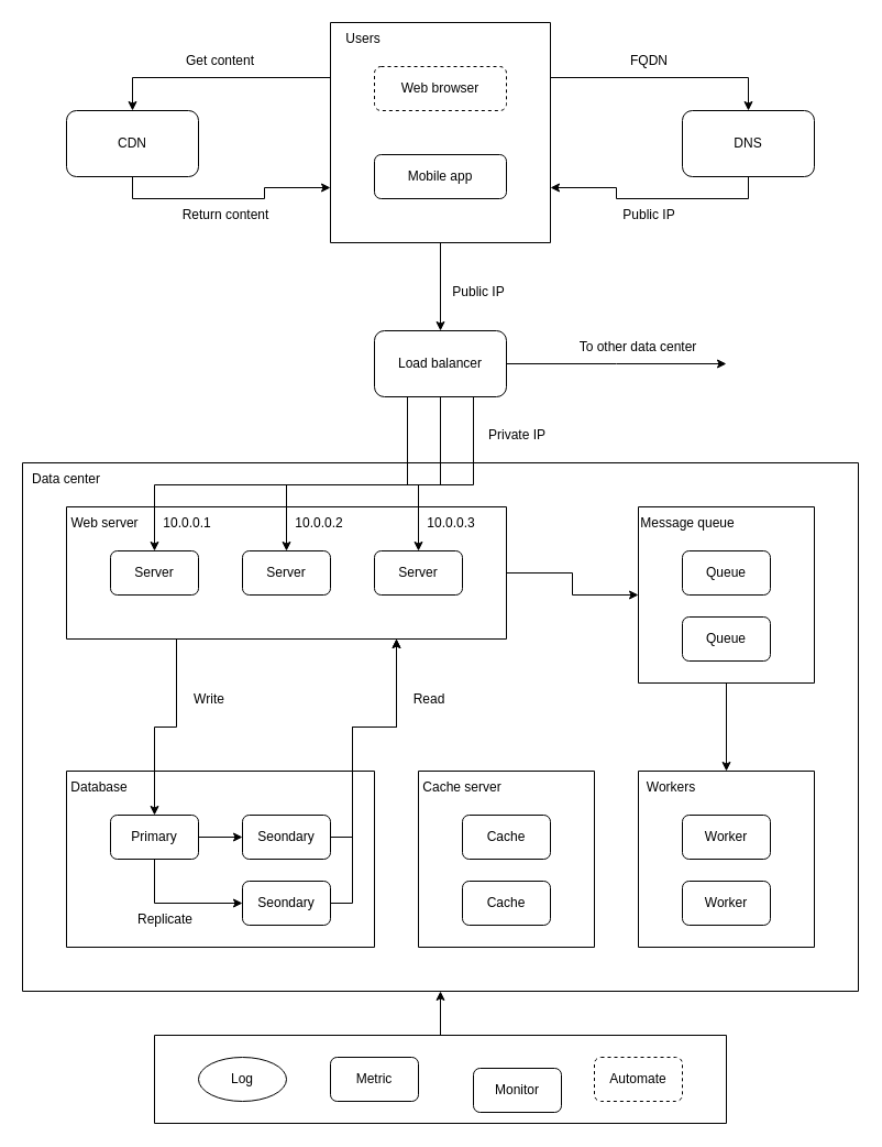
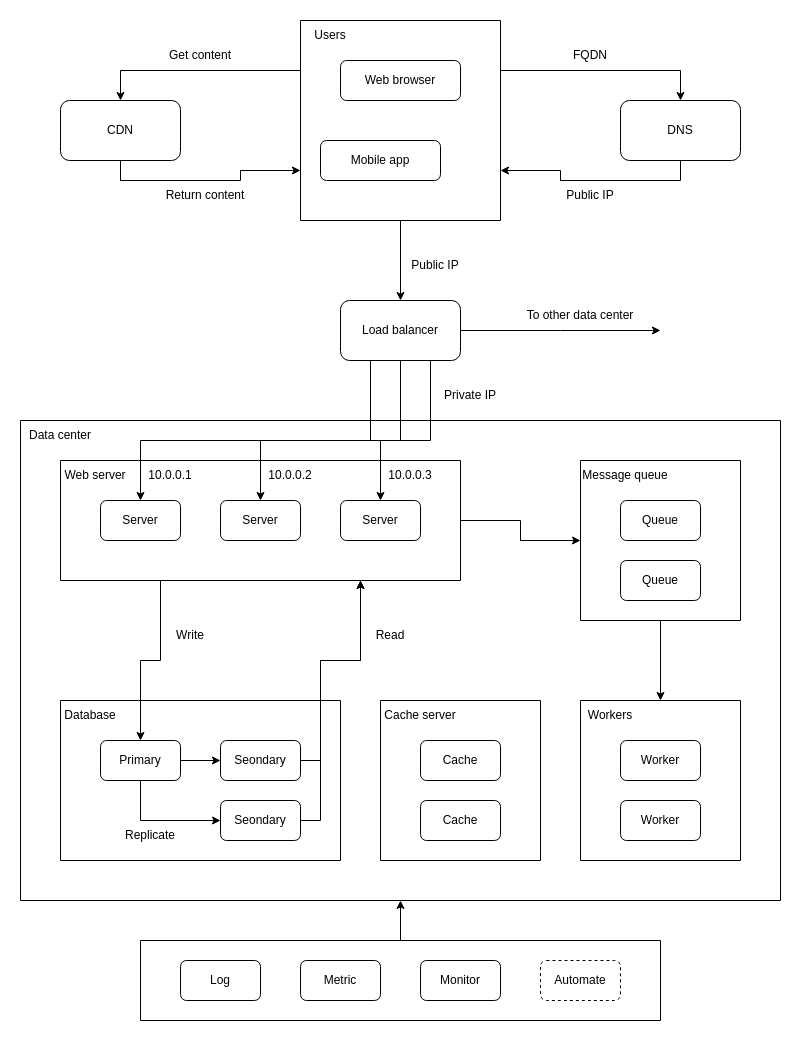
  <mxCell id="0" />
  <mxCell id="1" parent="0" />
  <mxCell id="2" style="edgeStyle=orthogonalEdgeStyle;rounded=0;orthogonalLoop=1;jettySize=auto;html=1;exitX=0.5;exitY=1;exitDx=0;exitDy=0;entryX=0.5;entryY=0;entryDx=0;entryDy=0;" edge="1" parent="1" source="5" target="15"><mxGeometry relative="1" as="geometry" /></mxCell>
  <mxCell id="3" style="edgeStyle=orthogonalEdgeStyle;rounded=0;orthogonalLoop=1;jettySize=auto;html=1;exitX=0;exitY=0.25;exitDx=0;exitDy=0;entryX=0.5;entryY=0;entryDx=0;entryDy=0;" edge="1" parent="1" source="5" target="54"><mxGeometry relative="1" as="geometry" /></mxCell>
  <mxCell id="4" style="edgeStyle=orthogonalEdgeStyle;rounded=0;orthogonalLoop=1;jettySize=auto;html=1;exitX=1;exitY=0.25;exitDx=0;exitDy=0;entryX=0.5;entryY=0;entryDx=0;entryDy=0;" edge="1" parent="1" source="5" target="10"><mxGeometry relative="1" as="geometry" /></mxCell>
  <mxCell id="5" value="" style="swimlane;startSize=0;" parent="1" vertex="1"><mxGeometry x="300" y="20" width="200" height="200" as="geometry" /></mxCell>
- <mxCell id="6" value="Web browser" style="rounded=1;whiteSpace=wrap;html=1;dashed=1;" parent="5" vertex="1"><mxGeometry x="40" y="40" width="120" height="40" as="geometry" /></mxCell>
- <mxCell id="7" value="Mobile app" style="rounded=1;whiteSpace=wrap;html=1;" parent="5" vertex="1"><mxGeometry x="40" y="120" width="120" height="40" as="geometry" /></mxCell>
+ <mxCell id="6" value="Web browser" style="rounded=1;whiteSpace=wrap;html=1;" parent="5" vertex="1"><mxGeometry x="40" y="40" width="120" height="40" as="geometry" /></mxCell>
+ <mxCell id="7" value="Mobile app" style="rounded=1;whiteSpace=wrap;html=1;" parent="5" vertex="1"><mxGeometry x="20" y="120" width="120" height="40" as="geometry" /></mxCell>
  <mxCell id="8" value="Users" style="text;html=1;strokeColor=none;fillColor=none;align=center;verticalAlign=middle;whiteSpace=wrap;rounded=0;" parent="5" vertex="1"><mxGeometry width="60" height="30" as="geometry" /></mxCell>
  <mxCell id="9" style="edgeStyle=orthogonalEdgeStyle;rounded=0;orthogonalLoop=1;jettySize=auto;html=1;exitX=0.5;exitY=1;exitDx=0;exitDy=0;entryX=1;entryY=0.75;entryDx=0;entryDy=0;" edge="1" parent="1" source="10" target="5"><mxGeometry relative="1" as="geometry" /></mxCell>
  <mxCell id="10" value="DNS" style="rounded=1;whiteSpace=wrap;html=1;" parent="1" vertex="1"><mxGeometry x="620" y="100" width="120" height="60" as="geometry" /></mxCell>
  <mxCell id="11" style="edgeStyle=orthogonalEdgeStyle;rounded=0;orthogonalLoop=1;jettySize=auto;html=1;exitX=1;exitY=0.5;exitDx=0;exitDy=0;" edge="1" parent="1" source="15"><mxGeometry relative="1" as="geometry"><mxPoint x="660" y="330" as="targetPoint" /></mxGeometry></mxCell>
  <mxCell id="12" style="edgeStyle=orthogonalEdgeStyle;rounded=0;orthogonalLoop=1;jettySize=auto;html=1;exitX=0.25;exitY=1;exitDx=0;exitDy=0;entryX=0.5;entryY=0;entryDx=0;entryDy=0;" edge="1" parent="1" source="15" target="29"><mxGeometry relative="1" as="geometry"><Array as="points"><mxPoint x="370" y="440" /><mxPoint x="140" y="440" /></Array></mxGeometry></mxCell>
  <mxCell id="13" style="edgeStyle=orthogonalEdgeStyle;rounded=0;orthogonalLoop=1;jettySize=auto;html=1;exitX=0.5;exitY=1;exitDx=0;exitDy=0;entryX=0.5;entryY=0;entryDx=0;entryDy=0;" edge="1" parent="1" source="15" target="28"><mxGeometry relative="1" as="geometry"><Array as="points"><mxPoint x="400" y="440" /><mxPoint x="260" y="440" /></Array></mxGeometry></mxCell>
  <mxCell id="14" style="edgeStyle=orthogonalEdgeStyle;rounded=0;orthogonalLoop=1;jettySize=auto;html=1;exitX=0.75;exitY=1;exitDx=0;exitDy=0;" edge="1" parent="1" source="15" target="30"><mxGeometry relative="1" as="geometry"><Array as="points"><mxPoint x="430" y="440" /><mxPoint x="380" y="440" /></Array></mxGeometry></mxCell>
  <mxCell id="15" value="Load balancer" style="rounded=1;whiteSpace=wrap;html=1;" parent="1" vertex="1"><mxGeometry x="340" y="300" width="120" height="60" as="geometry" /></mxCell>
  <mxCell id="16" value="" style="swimlane;startSize=0;" vertex="1" parent="1"><mxGeometry x="20" y="420" width="760" height="480" as="geometry" /></mxCell>
  <mxCell id="17" value="" style="swimlane;startSize=0;" vertex="1" parent="16"><mxGeometry x="40" y="280" width="280" height="160" as="geometry" /></mxCell>
  <mxCell id="18" style="edgeStyle=orthogonalEdgeStyle;rounded=0;orthogonalLoop=1;jettySize=auto;html=1;exitX=1;exitY=0.5;exitDx=0;exitDy=0;entryX=0;entryY=0.5;entryDx=0;entryDy=0;" edge="1" parent="17" source="20" target="21"><mxGeometry relative="1" as="geometry" /></mxCell>
  <mxCell id="19" style="edgeStyle=orthogonalEdgeStyle;rounded=0;orthogonalLoop=1;jettySize=auto;html=1;exitX=0.5;exitY=1;exitDx=0;exitDy=0;entryX=0;entryY=0.5;entryDx=0;entryDy=0;" edge="1" parent="17" source="20" target="23"><mxGeometry relative="1" as="geometry" /></mxCell>
  <mxCell id="20" value="Primary" style="rounded=1;whiteSpace=wrap;html=1;" vertex="1" parent="17"><mxGeometry x="40" y="40" width="80" height="40" as="geometry" /></mxCell>
  <mxCell id="21" value="Seondary" style="rounded=1;whiteSpace=wrap;html=1;" vertex="1" parent="17"><mxGeometry x="160" y="40" width="80" height="40" as="geometry" /></mxCell>
  <mxCell id="22" value="Database" style="text;html=1;strokeColor=none;fillColor=none;align=center;verticalAlign=middle;whiteSpace=wrap;rounded=0;" vertex="1" parent="17"><mxGeometry width="60" height="30" as="geometry" /></mxCell>
  <mxCell id="23" value="Seondary" style="rounded=1;whiteSpace=wrap;html=1;" vertex="1" parent="17"><mxGeometry x="160" y="100" width="80" height="40" as="geometry" /></mxCell>
  <mxCell id="24" value="Replicate" style="text;html=1;strokeColor=none;fillColor=none;align=center;verticalAlign=middle;whiteSpace=wrap;rounded=0;" vertex="1" parent="17"><mxGeometry x="60" y="120" width="60" height="30" as="geometry" /></mxCell>
  <mxCell id="25" style="edgeStyle=orthogonalEdgeStyle;rounded=0;orthogonalLoop=1;jettySize=auto;html=1;exitX=1;exitY=0.5;exitDx=0;exitDy=0;entryX=0;entryY=0.5;entryDx=0;entryDy=0;" edge="1" parent="16" source="27" target="36"><mxGeometry relative="1" as="geometry" /></mxCell>
  <mxCell id="26" style="edgeStyle=orthogonalEdgeStyle;rounded=0;orthogonalLoop=1;jettySize=auto;html=1;exitX=0.25;exitY=1;exitDx=0;exitDy=0;entryX=0.5;entryY=0;entryDx=0;entryDy=0;" edge="1" parent="16" source="27" target="20"><mxGeometry relative="1" as="geometry" /></mxCell>
  <mxCell id="27" value="" style="swimlane;startSize=0;" vertex="1" parent="16"><mxGeometry x="40" y="40" width="400" height="120" as="geometry" /></mxCell>
  <mxCell id="28" value="Server" style="rounded=1;whiteSpace=wrap;html=1;" vertex="1" parent="27"><mxGeometry x="160" y="40" width="80" height="40" as="geometry" /></mxCell>
  <mxCell id="29" value="Server" style="rounded=1;whiteSpace=wrap;html=1;" parent="27" vertex="1"><mxGeometry x="40" y="40" width="80" height="40" as="geometry" /></mxCell>
  <mxCell id="30" value="Server" style="rounded=1;whiteSpace=wrap;html=1;" vertex="1" parent="27"><mxGeometry x="280" y="40" width="80" height="40" as="geometry" /></mxCell>
  <mxCell id="31" value="10.0.0.1" style="text;html=1;strokeColor=none;fillColor=none;align=center;verticalAlign=middle;whiteSpace=wrap;rounded=0;" vertex="1" parent="27"><mxGeometry x="80" width="60" height="30" as="geometry" /></mxCell>
  <mxCell id="32" value="10.0.0.2" style="text;html=1;strokeColor=none;fillColor=none;align=center;verticalAlign=middle;whiteSpace=wrap;rounded=0;" vertex="1" parent="27"><mxGeometry x="200" width="60" height="30" as="geometry" /></mxCell>
  <mxCell id="33" value="10.0.0.3" style="text;html=1;strokeColor=none;fillColor=none;align=center;verticalAlign=middle;whiteSpace=wrap;rounded=0;" vertex="1" parent="27"><mxGeometry x="320" width="60" height="30" as="geometry" /></mxCell>
  <mxCell id="34" value="Web server" style="text;html=1;strokeColor=none;fillColor=none;align=center;verticalAlign=middle;whiteSpace=wrap;rounded=0;" vertex="1" parent="16"><mxGeometry x="40" y="40" width="70" height="30" as="geometry" /></mxCell>
  <mxCell id="35" style="edgeStyle=orthogonalEdgeStyle;rounded=0;orthogonalLoop=1;jettySize=auto;html=1;exitX=0.5;exitY=1;exitDx=0;exitDy=0;entryX=0.5;entryY=0;entryDx=0;entryDy=0;" edge="1" parent="16" source="36" target="43"><mxGeometry relative="1" as="geometry" /></mxCell>
  <mxCell id="36" value="" style="swimlane;startSize=0;" vertex="1" parent="16"><mxGeometry x="560" y="40" width="160" height="160" as="geometry" /></mxCell>
  <mxCell id="37" value="Queue" style="rounded=1;whiteSpace=wrap;html=1;" vertex="1" parent="36"><mxGeometry x="40" y="40" width="80" height="40" as="geometry" /></mxCell>
  <mxCell id="38" value="Queue" style="rounded=1;whiteSpace=wrap;html=1;" vertex="1" parent="36"><mxGeometry x="40" y="100" width="80" height="40" as="geometry" /></mxCell>
  <mxCell id="39" value="" style="swimlane;startSize=0;" vertex="1" parent="16"><mxGeometry x="360" y="280" width="160" height="160" as="geometry" /></mxCell>
  <mxCell id="40" value="Cache" style="rounded=1;whiteSpace=wrap;html=1;" vertex="1" parent="39"><mxGeometry x="40" y="40" width="80" height="40" as="geometry" /></mxCell>
  <mxCell id="41" value="Cache" style="rounded=1;whiteSpace=wrap;html=1;" vertex="1" parent="39"><mxGeometry x="40" y="100" width="80" height="40" as="geometry" /></mxCell>
  <mxCell id="42" value="Cache server" style="text;html=1;strokeColor=none;fillColor=none;align=center;verticalAlign=middle;whiteSpace=wrap;rounded=0;" vertex="1" parent="39"><mxGeometry width="80" height="30" as="geometry" /></mxCell>
  <mxCell id="43" value="" style="swimlane;startSize=0;" vertex="1" parent="16"><mxGeometry x="560" y="280" width="160" height="160" as="geometry" /></mxCell>
  <mxCell id="44" value="Worker" style="rounded=1;whiteSpace=wrap;html=1;" vertex="1" parent="43"><mxGeometry x="40" y="40" width="80" height="40" as="geometry" /></mxCell>
  <mxCell id="45" value="Worker" style="rounded=1;whiteSpace=wrap;html=1;" vertex="1" parent="43"><mxGeometry x="40" y="100" width="80" height="40" as="geometry" /></mxCell>
  <mxCell id="46" value="Message queue" style="text;html=1;strokeColor=none;fillColor=none;align=center;verticalAlign=middle;whiteSpace=wrap;rounded=0;" vertex="1" parent="16"><mxGeometry x="560" y="40" width="90" height="30" as="geometry" /></mxCell>
  <mxCell id="47" value="Workers" style="text;html=1;strokeColor=none;fillColor=none;align=center;verticalAlign=middle;whiteSpace=wrap;rounded=0;" vertex="1" parent="16"><mxGeometry x="560" y="280" width="60" height="30" as="geometry" /></mxCell>
  <mxCell id="48" style="edgeStyle=orthogonalEdgeStyle;rounded=0;orthogonalLoop=1;jettySize=auto;html=1;exitX=1;exitY=0.5;exitDx=0;exitDy=0;entryX=0.75;entryY=1;entryDx=0;entryDy=0;" edge="1" parent="16" source="21" target="27"><mxGeometry relative="1" as="geometry" /></mxCell>
  <mxCell id="49" style="edgeStyle=orthogonalEdgeStyle;rounded=0;orthogonalLoop=1;jettySize=auto;html=1;exitX=1;exitY=0.5;exitDx=0;exitDy=0;entryX=0.75;entryY=1;entryDx=0;entryDy=0;" edge="1" parent="16" source="23" target="27"><mxGeometry relative="1" as="geometry"><Array as="points"><mxPoint x="300" y="400" /><mxPoint x="300" y="240" /><mxPoint x="340" y="240" /></Array></mxGeometry></mxCell>
  <mxCell id="50" value="Write" style="text;html=1;strokeColor=none;fillColor=none;align=center;verticalAlign=middle;whiteSpace=wrap;rounded=0;" vertex="1" parent="16"><mxGeometry x="140" y="200" width="60" height="30" as="geometry" /></mxCell>
  <mxCell id="51" value="Read" style="text;html=1;strokeColor=none;fillColor=none;align=center;verticalAlign=middle;whiteSpace=wrap;rounded=0;" vertex="1" parent="16"><mxGeometry x="340" y="200" width="60" height="30" as="geometry" /></mxCell>
  <mxCell id="52" value="Data center" style="text;html=1;strokeColor=none;fillColor=none;align=center;verticalAlign=middle;whiteSpace=wrap;rounded=0;" vertex="1" parent="1"><mxGeometry x="20" y="420" width="80" height="30" as="geometry" /></mxCell>
  <mxCell id="53" style="edgeStyle=orthogonalEdgeStyle;rounded=0;orthogonalLoop=1;jettySize=auto;html=1;exitX=0.5;exitY=1;exitDx=0;exitDy=0;entryX=0;entryY=0.75;entryDx=0;entryDy=0;" edge="1" parent="1" source="54" target="5"><mxGeometry relative="1" as="geometry" /></mxCell>
  <mxCell id="54" value="CDN" style="rounded=1;whiteSpace=wrap;html=1;" vertex="1" parent="1"><mxGeometry x="60" y="100" width="120" height="60" as="geometry" /></mxCell>
  <mxCell id="55" value="To other data center" style="text;html=1;strokeColor=none;fillColor=none;align=center;verticalAlign=middle;whiteSpace=wrap;rounded=0;" vertex="1" parent="1"><mxGeometry x="520" y="300" width="120" height="30" as="geometry" /></mxCell>
  <mxCell id="56" value="FQDN" style="text;html=1;strokeColor=none;fillColor=none;align=center;verticalAlign=middle;whiteSpace=wrap;rounded=0;" vertex="1" parent="1"><mxGeometry x="560" y="40" width="60" height="30" as="geometry" /></mxCell>
  <mxCell id="57" value="Public IP" style="text;html=1;strokeColor=none;fillColor=none;align=center;verticalAlign=middle;whiteSpace=wrap;rounded=0;" vertex="1" parent="1"><mxGeometry x="560" y="180" width="60" height="30" as="geometry" /></mxCell>
  <mxCell id="58" value="Public IP" style="text;html=1;strokeColor=none;fillColor=none;align=center;verticalAlign=middle;whiteSpace=wrap;rounded=0;" vertex="1" parent="1"><mxGeometry x="405" y="250" width="60" height="30" as="geometry" /></mxCell>
  <mxCell id="59" value="Private IP" style="text;html=1;strokeColor=none;fillColor=none;align=center;verticalAlign=middle;whiteSpace=wrap;rounded=0;" vertex="1" parent="1"><mxGeometry x="440" y="380" width="60" height="30" as="geometry" /></mxCell>
  <mxCell id="60" value="Get content" style="text;html=1;strokeColor=none;fillColor=none;align=center;verticalAlign=middle;whiteSpace=wrap;rounded=0;" vertex="1" parent="1"><mxGeometry x="160" y="40" width="80" height="30" as="geometry" /></mxCell>
  <mxCell id="61" value="Return content" style="text;html=1;strokeColor=none;fillColor=none;align=center;verticalAlign=middle;whiteSpace=wrap;rounded=0;" vertex="1" parent="1"><mxGeometry x="160" y="180" width="90" height="30" as="geometry" /></mxCell>
  <mxCell id="62" style="edgeStyle=orthogonalEdgeStyle;rounded=0;orthogonalLoop=1;jettySize=auto;html=1;exitX=0.5;exitY=0;exitDx=0;exitDy=0;" edge="1" parent="1" source="63" target="16"><mxGeometry relative="1" as="geometry" /></mxCell>
  <mxCell id="63" value="" style="swimlane;startSize=0;" vertex="1" parent="1"><mxGeometry x="140" y="940" width="520" height="80" as="geometry" /></mxCell>
- <mxCell id="64" value="Log" style="ellipse;whiteSpace=wrap;html=1;" vertex="1" parent="63"><mxGeometry x="40" y="20" width="80" height="40" as="geometry" /></mxCell>
+ <mxCell id="64" value="Log" style="rounded=1;whiteSpace=wrap;html=1;" vertex="1" parent="63"><mxGeometry x="40" y="20" width="80" height="40" as="geometry" /></mxCell>
  <mxCell id="65" value="Metric" style="rounded=1;whiteSpace=wrap;html=1;" vertex="1" parent="63"><mxGeometry x="160" y="20" width="80" height="40" as="geometry" /></mxCell>
- <mxCell id="66" value="Monitor" style="rounded=1;whiteSpace=wrap;html=1;" vertex="1" parent="63"><mxGeometry x="290" y="30" width="80" height="40" as="geometry" /></mxCell>
+ <mxCell id="66" value="Monitor" style="rounded=1;whiteSpace=wrap;html=1;" vertex="1" parent="63"><mxGeometry x="280" y="20" width="80" height="40" as="geometry" /></mxCell>
  <mxCell id="67" value="Automate" style="rounded=1;whiteSpace=wrap;html=1;dashed=1;" vertex="1" parent="63"><mxGeometry x="400" y="20" width="80" height="40" as="geometry" /></mxCell>
